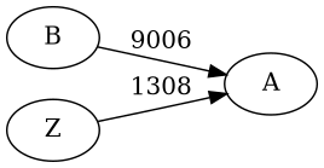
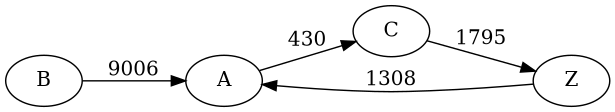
  digraph {
    rankdir=LR
    B
    A
+   C
    Z
    B -> A [label=9006]
+   A -> C [label=430]
+   C -> Z [label=1795]
    Z -> A [label=1308]
  }
